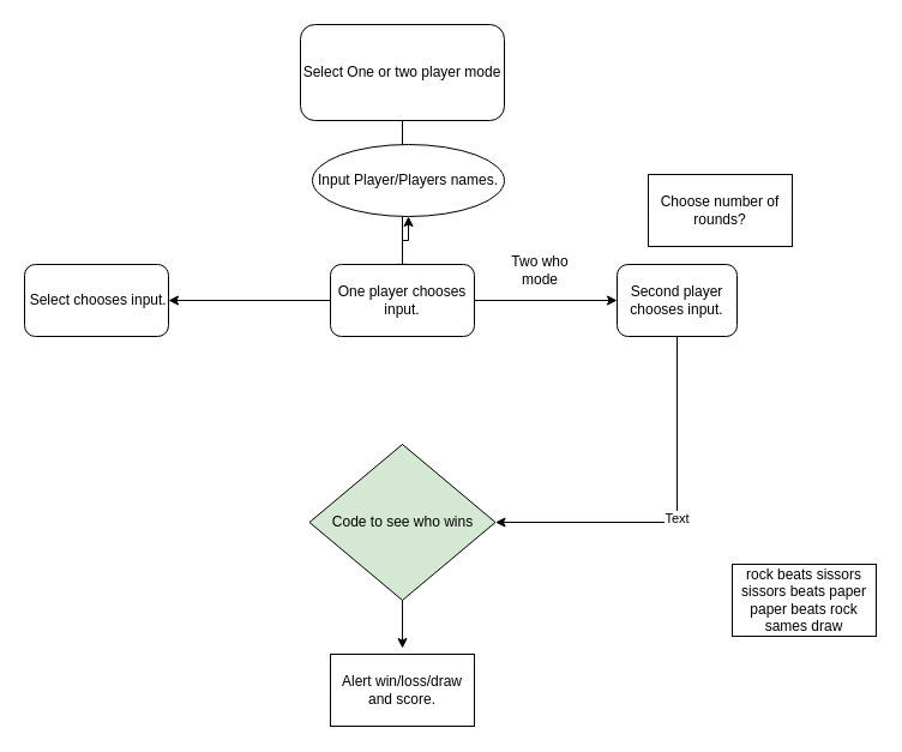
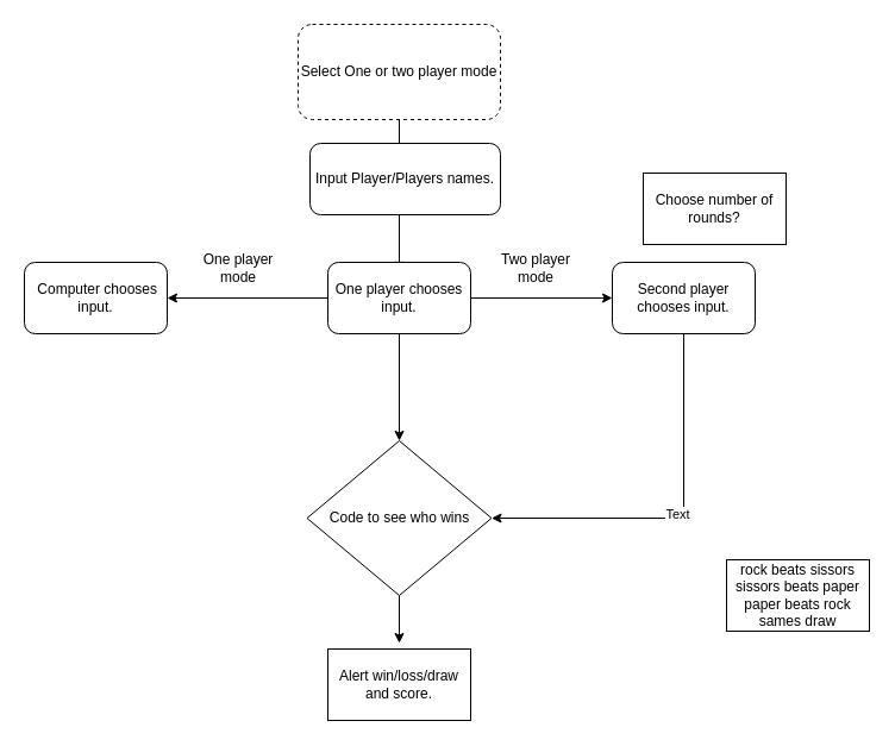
  <mxCell id="0" />
  <mxCell id="1" parent="0" />
  <mxCell id="2" value="" style="rounded=0;html=1;jettySize=auto;orthogonalLoop=1;fontSize=11;endArrow=block;endFill=0;endSize=8;strokeWidth=1;shadow=0;labelBackgroundColor=none;edgeStyle=orthogonalEdgeStyle;" edge="1" parent="1" source="3"><mxGeometry relative="1" as="geometry"><mxPoint x="335" y="230" as="targetPoint" /></mxGeometry></mxCell>
- <mxCell id="3" value="Select One or two player mode" style="rounded=1;whiteSpace=wrap;html=1;fontSize=12;glass=0;strokeWidth=1;shadow=0;" vertex="1" parent="1"><mxGeometry x="250" width="170" height="80" as="geometry" y="20" /></mxCell>
- <mxCell id="4" value="Input Player/Players names." style="ellipse;whiteSpace=wrap;html=1;" vertex="1" parent="1"><mxGeometry x="260" y="120" width="160" height="60" as="geometry" /></mxCell>
+ <mxCell id="3" value="Select One or two player mode" style="rounded=1;whiteSpace=wrap;html=1;fontSize=12;glass=0;strokeWidth=1;shadow=0;dashed=1;" vertex="1" parent="1"><mxGeometry x="250" width="170" height="80" as="geometry" y="20" /></mxCell>
+ <mxCell id="4" value="Input Player/Players names." style="rounded=1;whiteSpace=wrap;html=1;" vertex="1" parent="1"><mxGeometry x="260" y="120" width="160" height="60" as="geometry" /></mxCell>
  <mxCell id="5" style="edgeStyle=orthogonalEdgeStyle;rounded=0;orthogonalLoop=1;jettySize=auto;html=1;entryX=0;entryY=0.5;entryDx=0;entryDy=0;exitX=1;exitY=0.5;exitDx=0;exitDy=0;" edge="1" parent="1" source="7" target="10"><mxGeometry relative="1" as="geometry"><mxPoint x="410" y="300" as="sourcePoint" /><mxPoint x="555" y="270" as="targetPoint" /></mxGeometry></mxCell>
- <mxCell id="6" style="edgeStyle=orthogonalEdgeStyle;rounded=0;orthogonalLoop=1;jettySize=auto;html=1;" edge="1" parent="1" source="7" target="4"><mxGeometry relative="1" as="geometry" /></mxCell>
+ <mxCell id="6" style="edgeStyle=orthogonalEdgeStyle;rounded=0;orthogonalLoop=1;jettySize=auto;html=1;entryX=0.5;entryY=0;entryDx=0;entryDy=0;" edge="1" parent="1" source="7" target="15"><mxGeometry relative="1" as="geometry" /></mxCell>
  <mxCell id="7" value="One player chooses input." style="rounded=1;whiteSpace=wrap;html=1;" vertex="1" parent="1"><mxGeometry x="275" y="220" width="120" height="60" as="geometry" /></mxCell>
  <mxCell id="8" style="edgeStyle=orthogonalEdgeStyle;rounded=0;orthogonalLoop=1;jettySize=auto;html=1;entryX=1;entryY=0.5;entryDx=0;entryDy=0;exitX=0.5;exitY=1;exitDx=0;exitDy=0;" edge="1" parent="1" source="10" target="15"><mxGeometry relative="1" as="geometry" /></mxCell>
  <mxCell id="9" value="Text" style="edgeLabel;html=1;align=center;verticalAlign=middle;resizable=0;points=[];" vertex="1" connectable="0" parent="8"><mxGeometry x="0.017" y="-4" relative="1" as="geometry"><mxPoint as="offset" /></mxGeometry></mxCell>
- <mxCell id="10" value="Second player chooses input." style="rounded=1;whiteSpace=wrap;html=1;" vertex="1" parent="1"><mxGeometry x="514" y="220" width="100" height="60" as="geometry" /></mxCell>
- <mxCell id="11" value="&amp;nbsp;Select chooses input." style="rounded=1;whiteSpace=wrap;html=1;" vertex="1" parent="1"><mxGeometry x="20" y="220" width="120" height="60" as="geometry" /></mxCell>
+ <mxCell id="10" value="Second player chooses input." style="rounded=1;whiteSpace=wrap;html=1;" vertex="1" parent="1"><mxGeometry x="514" y="220" width="120" height="60" as="geometry" /></mxCell>
+ <mxCell id="11" value="&amp;nbsp;Computer chooses input." style="rounded=1;whiteSpace=wrap;html=1;" vertex="1" parent="1"><mxGeometry x="20" y="220" width="120" height="60" as="geometry" /></mxCell>
  <mxCell id="12" value="" style="endArrow=classic;html=1;rounded=0;entryX=1;entryY=0.5;entryDx=0;entryDy=0;exitX=0;exitY=0.5;exitDx=0;exitDy=0;" edge="1" parent="1" source="7" target="11"><mxGeometry width="50" height="50" relative="1" as="geometry"><mxPoint x="270" y="250" as="sourcePoint" /><mxPoint x="280" y="280" as="targetPoint" /></mxGeometry></mxCell>
- <mxCell id="14" value="Two who mode" style="text;html=1;strokeColor=none;fillColor=none;align=center;verticalAlign=middle;whiteSpace=wrap;rounded=0;" vertex="1" parent="1"><mxGeometry x="410" y="210" width="80" height="30" as="geometry" /></mxCell>
- <mxCell id="15" value="Code to see who wins" style="rhombus;whiteSpace=wrap;html=1;fillColor=#d5e8d4;" vertex="1" parent="1"><mxGeometry x="257.5" y="370" width="155" height="130" as="geometry" /></mxCell>
+ <mxCell id="13" value="One player mode" style="text;html=1;strokeColor=none;fillColor=none;align=center;verticalAlign=middle;whiteSpace=wrap;rounded=0;" vertex="1" parent="1"><mxGeometry x="160" y="210" width="80" height="30" as="geometry" /></mxCell>
+ <mxCell id="14" value="Two player mode" style="text;html=1;strokeColor=none;fillColor=none;align=center;verticalAlign=middle;whiteSpace=wrap;rounded=0;" vertex="1" parent="1"><mxGeometry x="410" y="210" width="80" height="30" as="geometry" /></mxCell>
+ <mxCell id="15" value="Code to see who wins" style="rhombus;whiteSpace=wrap;html=1;" vertex="1" parent="1"><mxGeometry x="257.5" y="370" width="155" height="130" as="geometry" /></mxCell>
  <mxCell id="16" value="rock beats sissors&lt;br&gt;sissors beats paper&lt;br&gt;paper beats rock&lt;br&gt;sames draw" style="rounded=0;whiteSpace=wrap;html=1;" vertex="1" parent="1"><mxGeometry x="610" y="470" width="120" height="60" as="geometry" /></mxCell>
  <mxCell id="17" value="Alert win/loss/draw and score." style="rounded=0;whiteSpace=wrap;html=1;" vertex="1" parent="1"><mxGeometry x="275" y="545" width="120" height="60" as="geometry" /></mxCell>
  <mxCell id="18" value="" style="endArrow=classic;html=1;rounded=0;exitX=0.5;exitY=1;exitDx=0;exitDy=0;" edge="1" parent="1" source="15"><mxGeometry width="50" height="50" relative="1" as="geometry"><mxPoint x="490" y="550" as="sourcePoint" /><mxPoint x="335" y="540" as="targetPoint" /></mxGeometry></mxCell>
  <mxCell id="19" value="Choose number of rounds?" style="rounded=0;whiteSpace=wrap;html=1;" vertex="1" parent="1"><mxGeometry x="540" y="145" width="120" height="60" as="geometry" /></mxCell>
